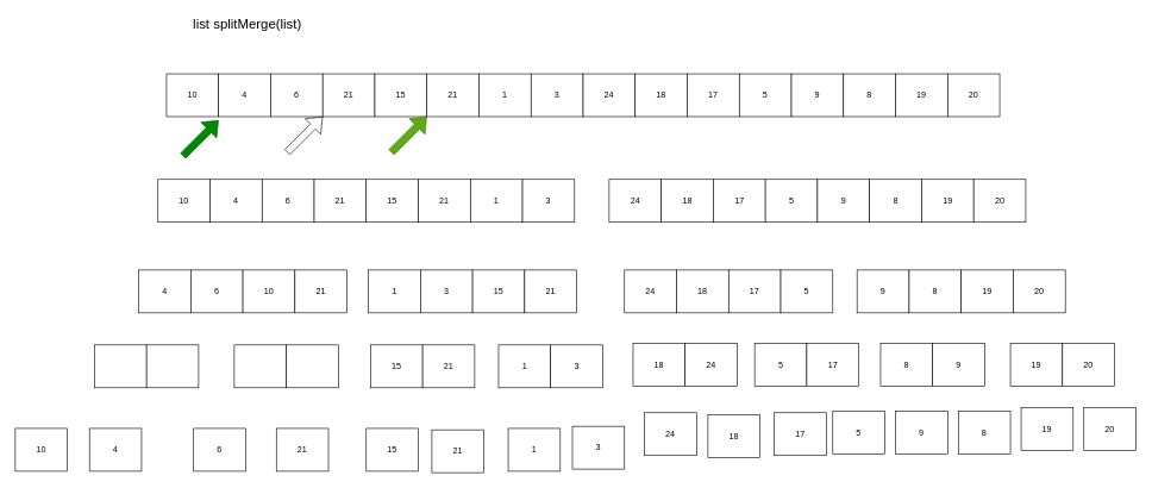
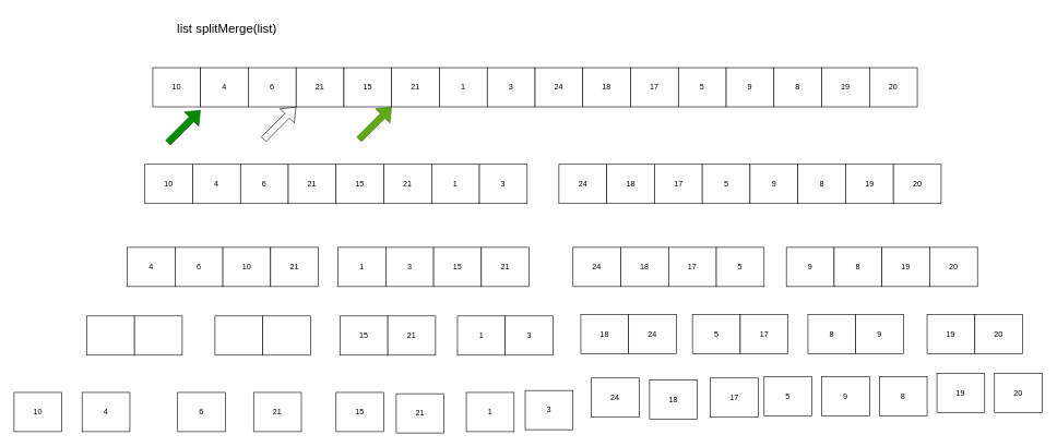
  <mxCell id="0" />
  <mxCell id="1" parent="0" />
  <mxCell id="2" value="10" style="rounded=0;whiteSpace=wrap;html=1;" vertex="1" parent="1"><mxGeometry x="232" y="103" width="73" height="60" as="geometry" /></mxCell>
  <mxCell id="3" value="4" style="rounded=0;whiteSpace=wrap;html=1;" vertex="1" parent="1"><mxGeometry x="305" y="103" width="73" height="60" as="geometry" /></mxCell>
  <mxCell id="4" value="6" style="rounded=0;whiteSpace=wrap;html=1;" vertex="1" parent="1"><mxGeometry x="378" y="103" width="73" height="60" as="geometry" /></mxCell>
  <mxCell id="5" value="21" style="rounded=0;whiteSpace=wrap;html=1;" vertex="1" parent="1"><mxGeometry x="451" y="103" width="73" height="60" as="geometry" /></mxCell>
  <mxCell id="6" value="15" style="rounded=0;whiteSpace=wrap;html=1;" vertex="1" parent="1"><mxGeometry x="524" y="103" width="73" height="60" as="geometry" /></mxCell>
  <mxCell id="7" value="21" style="rounded=0;whiteSpace=wrap;html=1;" vertex="1" parent="1"><mxGeometry x="597" y="103" width="73" height="60" as="geometry" /></mxCell>
  <mxCell id="8" value="1" style="rounded=0;whiteSpace=wrap;html=1;" vertex="1" parent="1"><mxGeometry x="670" y="103" width="73" height="60" as="geometry" /></mxCell>
  <mxCell id="9" value="3" style="rounded=0;whiteSpace=wrap;html=1;" vertex="1" parent="1"><mxGeometry x="743" y="103" width="73" height="60" as="geometry" /></mxCell>
  <mxCell id="10" value="24" style="rounded=0;whiteSpace=wrap;html=1;" vertex="1" parent="1"><mxGeometry x="816" y="103" width="73" height="60" as="geometry" /></mxCell>
  <mxCell id="11" value="18" style="rounded=0;whiteSpace=wrap;html=1;" vertex="1" parent="1"><mxGeometry x="889" y="103" width="73" height="60" as="geometry" /></mxCell>
  <mxCell id="12" value="17" style="rounded=0;whiteSpace=wrap;html=1;" vertex="1" parent="1"><mxGeometry x="962" y="103" width="73" height="60" as="geometry" /></mxCell>
  <mxCell id="13" value="5" style="rounded=0;whiteSpace=wrap;html=1;" vertex="1" parent="1"><mxGeometry x="1035" y="103" width="73" height="60" as="geometry" /></mxCell>
  <mxCell id="14" value="9" style="rounded=0;whiteSpace=wrap;html=1;" vertex="1" parent="1"><mxGeometry x="1108" y="103" width="73" height="60" as="geometry" /></mxCell>
  <mxCell id="15" value="8" style="rounded=0;whiteSpace=wrap;html=1;" vertex="1" parent="1"><mxGeometry x="1181" y="103" width="73" height="60" as="geometry" /></mxCell>
  <mxCell id="16" value="19" style="rounded=0;whiteSpace=wrap;html=1;" vertex="1" parent="1"><mxGeometry x="1254" y="103" width="73" height="60" as="geometry" /></mxCell>
  <mxCell id="17" value="20" style="rounded=0;whiteSpace=wrap;html=1;" vertex="1" parent="1"><mxGeometry x="1327" y="103" width="73" height="60" as="geometry" /></mxCell>
  <mxCell id="18" value="10" style="rounded=0;whiteSpace=wrap;html=1;" vertex="1" parent="1"><mxGeometry x="220" y="251" width="73" height="60" as="geometry" /></mxCell>
  <mxCell id="19" value="4" style="rounded=0;whiteSpace=wrap;html=1;" vertex="1" parent="1"><mxGeometry x="293" y="251" width="73" height="60" as="geometry" /></mxCell>
  <mxCell id="20" value="6" style="rounded=0;whiteSpace=wrap;html=1;" vertex="1" parent="1"><mxGeometry x="366" y="251" width="73" height="60" as="geometry" /></mxCell>
  <mxCell id="21" value="21" style="rounded=0;whiteSpace=wrap;html=1;" vertex="1" parent="1"><mxGeometry x="439" y="251" width="73" height="60" as="geometry" /></mxCell>
  <mxCell id="22" value="15" style="rounded=0;whiteSpace=wrap;html=1;" vertex="1" parent="1"><mxGeometry x="512" y="251" width="73" height="60" as="geometry" /></mxCell>
  <mxCell id="23" value="21" style="rounded=0;whiteSpace=wrap;html=1;" vertex="1" parent="1"><mxGeometry x="585" y="251" width="73" height="60" as="geometry" /></mxCell>
  <mxCell id="24" value="1" style="rounded=0;whiteSpace=wrap;html=1;" vertex="1" parent="1"><mxGeometry x="658" y="251" width="73" height="60" as="geometry" /></mxCell>
  <mxCell id="25" value="3" style="rounded=0;whiteSpace=wrap;html=1;" vertex="1" parent="1"><mxGeometry x="731" y="251" width="73" height="60" as="geometry" /></mxCell>
  <mxCell id="26" value="24" style="rounded=0;whiteSpace=wrap;html=1;" vertex="1" parent="1"><mxGeometry x="852.5" y="251" width="73" height="60" as="geometry" /></mxCell>
  <mxCell id="27" value="18" style="rounded=0;whiteSpace=wrap;html=1;" vertex="1" parent="1"><mxGeometry x="925.5" y="251" width="73" height="60" as="geometry" /></mxCell>
  <mxCell id="28" value="17" style="rounded=0;whiteSpace=wrap;html=1;" vertex="1" parent="1"><mxGeometry x="998.5" y="251" width="73" height="60" as="geometry" /></mxCell>
  <mxCell id="29" value="5" style="rounded=0;whiteSpace=wrap;html=1;" vertex="1" parent="1"><mxGeometry x="1071.5" y="251" width="73" height="60" as="geometry" /></mxCell>
  <mxCell id="30" value="9" style="rounded=0;whiteSpace=wrap;html=1;" vertex="1" parent="1"><mxGeometry x="1144.5" y="251" width="73" height="60" as="geometry" /></mxCell>
  <mxCell id="31" value="8" style="rounded=0;whiteSpace=wrap;html=1;" vertex="1" parent="1"><mxGeometry x="1217.5" y="251" width="73" height="60" as="geometry" /></mxCell>
  <mxCell id="32" value="19" style="rounded=0;whiteSpace=wrap;html=1;" vertex="1" parent="1"><mxGeometry x="1290.5" y="251" width="73" height="60" as="geometry" /></mxCell>
  <mxCell id="33" value="20" style="rounded=0;whiteSpace=wrap;html=1;" vertex="1" parent="1"><mxGeometry x="1363.5" y="251" width="73" height="60" as="geometry" /></mxCell>
  <mxCell id="34" value="4" style="rounded=0;whiteSpace=wrap;html=1;" vertex="1" parent="1"><mxGeometry x="193" y="378" width="73" height="60" as="geometry" /></mxCell>
  <mxCell id="35" value="6" style="rounded=0;whiteSpace=wrap;html=1;" vertex="1" parent="1"><mxGeometry x="266" y="378" width="73" height="60" as="geometry" /></mxCell>
  <mxCell id="36" value="10" style="rounded=0;whiteSpace=wrap;html=1;" vertex="1" parent="1"><mxGeometry x="339" y="378" width="73" height="60" as="geometry" /></mxCell>
  <mxCell id="37" value="21" style="rounded=0;whiteSpace=wrap;html=1;" vertex="1" parent="1"><mxGeometry x="412" y="378" width="73" height="60" as="geometry" /></mxCell>
  <mxCell id="38" value="1" style="rounded=0;whiteSpace=wrap;html=1;" vertex="1" parent="1"><mxGeometry x="515" y="378" width="73" height="60" as="geometry" /></mxCell>
  <mxCell id="39" value="3" style="rounded=0;whiteSpace=wrap;html=1;" vertex="1" parent="1"><mxGeometry x="588" y="378" width="73" height="60" as="geometry" /></mxCell>
  <mxCell id="40" value="15" style="rounded=0;whiteSpace=wrap;html=1;" vertex="1" parent="1"><mxGeometry x="661" y="378" width="73" height="60" as="geometry" /></mxCell>
  <mxCell id="41" value="21" style="rounded=0;whiteSpace=wrap;html=1;" vertex="1" parent="1"><mxGeometry x="734" y="378" width="73" height="60" as="geometry" /></mxCell>
  <mxCell id="42" value="24" style="rounded=0;whiteSpace=wrap;html=1;" vertex="1" parent="1"><mxGeometry x="874" y="378" width="73" height="60" as="geometry" /></mxCell>
  <mxCell id="43" value="18" style="rounded=0;whiteSpace=wrap;html=1;" vertex="1" parent="1"><mxGeometry x="947" y="378" width="73" height="60" as="geometry" /></mxCell>
  <mxCell id="44" value="17" style="rounded=0;whiteSpace=wrap;html=1;" vertex="1" parent="1"><mxGeometry x="1020" y="378" width="73" height="60" as="geometry" /></mxCell>
  <mxCell id="45" value="5" style="rounded=0;whiteSpace=wrap;html=1;" vertex="1" parent="1"><mxGeometry x="1093" y="378" width="73" height="60" as="geometry" /></mxCell>
  <mxCell id="46" value="9" style="rounded=0;whiteSpace=wrap;html=1;" vertex="1" parent="1"><mxGeometry x="1200" y="378" width="73" height="60" as="geometry" /></mxCell>
  <mxCell id="47" value="8" style="rounded=0;whiteSpace=wrap;html=1;" vertex="1" parent="1"><mxGeometry x="1273" y="378" width="73" height="60" as="geometry" /></mxCell>
  <mxCell id="48" value="19" style="rounded=0;whiteSpace=wrap;html=1;" vertex="1" parent="1"><mxGeometry x="1346" y="378" width="73" height="60" as="geometry" /></mxCell>
  <mxCell id="49" value="20" style="rounded=0;whiteSpace=wrap;html=1;" vertex="1" parent="1"><mxGeometry x="1419" y="378" width="73" height="60" as="geometry" /></mxCell>
  <mxCell id="50" value="" style="rounded=0;whiteSpace=wrap;html=1;" vertex="1" parent="1"><mxGeometry x="131" y="483" width="73" height="60" as="geometry" /></mxCell>
  <mxCell id="51" value="" style="rounded=0;whiteSpace=wrap;html=1;" vertex="1" parent="1"><mxGeometry x="204" y="483" width="73" height="60" as="geometry" /></mxCell>
  <mxCell id="52" value="" style="rounded=0;whiteSpace=wrap;html=1;" vertex="1" parent="1"><mxGeometry x="327" y="483" width="73" height="60" as="geometry" /></mxCell>
  <mxCell id="53" value="" style="rounded=0;whiteSpace=wrap;html=1;" vertex="1" parent="1"><mxGeometry x="400" y="483" width="73" height="60" as="geometry" /></mxCell>
  <mxCell id="54" value="15" style="rounded=0;whiteSpace=wrap;html=1;" vertex="1" parent="1"><mxGeometry x="518" y="483" width="73" height="60" as="geometry" /></mxCell>
  <mxCell id="55" value="21" style="rounded=0;whiteSpace=wrap;html=1;" vertex="1" parent="1"><mxGeometry x="591" y="483" width="73" height="60" as="geometry" /></mxCell>
  <mxCell id="56" value="1" style="rounded=0;whiteSpace=wrap;html=1;" vertex="1" parent="1"><mxGeometry x="697.5" y="483" width="73" height="60" as="geometry" /></mxCell>
  <mxCell id="57" value="3" style="rounded=0;whiteSpace=wrap;html=1;" vertex="1" parent="1"><mxGeometry x="770.5" y="483" width="73" height="60" as="geometry" /></mxCell>
  <mxCell id="58" value="18" style="rounded=0;whiteSpace=wrap;html=1;" vertex="1" parent="1"><mxGeometry x="886" y="481" width="73" height="60" as="geometry" /></mxCell>
  <mxCell id="59" value="24" style="rounded=0;whiteSpace=wrap;html=1;" vertex="1" parent="1"><mxGeometry x="959" y="481" width="73" height="60" as="geometry" /></mxCell>
  <mxCell id="60" value="5" style="rounded=0;whiteSpace=wrap;html=1;" vertex="1" parent="1"><mxGeometry x="1056.5" y="481" width="73" height="60" as="geometry" /></mxCell>
  <mxCell id="61" value="17" style="rounded=0;whiteSpace=wrap;html=1;" vertex="1" parent="1"><mxGeometry x="1129.5" y="481" width="73" height="60" as="geometry" /></mxCell>
  <mxCell id="62" value="8" style="rounded=0;whiteSpace=wrap;html=1;" vertex="1" parent="1"><mxGeometry x="1233" y="481" width="73" height="60" as="geometry" /></mxCell>
  <mxCell id="63" value="9" style="rounded=0;whiteSpace=wrap;html=1;" vertex="1" parent="1"><mxGeometry x="1306" y="481" width="73" height="60" as="geometry" /></mxCell>
  <mxCell id="64" value="19" style="rounded=0;whiteSpace=wrap;html=1;" vertex="1" parent="1"><mxGeometry x="1415" y="481" width="73" height="60" as="geometry" /></mxCell>
  <mxCell id="65" value="20" style="rounded=0;whiteSpace=wrap;html=1;" vertex="1" parent="1"><mxGeometry x="1488" y="481" width="73" height="60" as="geometry" /></mxCell>
  <mxCell id="66" value="10" style="rounded=0;whiteSpace=wrap;html=1;" vertex="1" parent="1"><mxGeometry x="20" y="600" width="73" height="60" as="geometry" /></mxCell>
  <mxCell id="67" value="4" style="rounded=0;whiteSpace=wrap;html=1;" vertex="1" parent="1"><mxGeometry x="124" y="600" width="73" height="60" as="geometry" /></mxCell>
  <mxCell id="68" value="6" style="rounded=0;whiteSpace=wrap;html=1;" vertex="1" parent="1"><mxGeometry x="270" y="600" width="73" height="60" as="geometry" /></mxCell>
  <mxCell id="69" value="21" style="rounded=0;whiteSpace=wrap;html=1;" vertex="1" parent="1"><mxGeometry x="386" y="600" width="73" height="60" as="geometry" /></mxCell>
  <mxCell id="70" value="15" style="rounded=0;whiteSpace=wrap;html=1;" vertex="1" parent="1"><mxGeometry x="512" y="600" width="73" height="60" as="geometry" /></mxCell>
  <mxCell id="71" value="21" style="rounded=0;whiteSpace=wrap;html=1;" vertex="1" parent="1"><mxGeometry x="604" y="602" width="73" height="60" as="geometry" /></mxCell>
  <mxCell id="72" value="1" style="rounded=0;whiteSpace=wrap;html=1;" vertex="1" parent="1"><mxGeometry x="711" y="600" width="73" height="60" as="geometry" /></mxCell>
  <mxCell id="73" value="3" style="rounded=0;whiteSpace=wrap;html=1;" vertex="1" parent="1"><mxGeometry x="801" y="597" width="73" height="60" as="geometry" /></mxCell>
  <mxCell id="74" value="24" style="rounded=0;whiteSpace=wrap;html=1;" vertex="1" parent="1"><mxGeometry x="902" y="578" width="73" height="60" as="geometry" /></mxCell>
  <mxCell id="75" value="18" style="rounded=0;whiteSpace=wrap;html=1;" vertex="1" parent="1"><mxGeometry x="991" y="581" width="73" height="60" as="geometry" /></mxCell>
  <mxCell id="76" value="17" style="rounded=0;whiteSpace=wrap;html=1;" vertex="1" parent="1"><mxGeometry x="1084" y="578" width="73" height="60" as="geometry" /></mxCell>
  <mxCell id="77" value="5" style="rounded=0;whiteSpace=wrap;html=1;" vertex="1" parent="1"><mxGeometry x="1166" y="576" width="73" height="60" as="geometry" /></mxCell>
  <mxCell id="78" value="9" style="rounded=0;whiteSpace=wrap;html=1;" vertex="1" parent="1"><mxGeometry x="1254" y="576" width="73" height="60" as="geometry" /></mxCell>
  <mxCell id="79" value="8" style="rounded=0;whiteSpace=wrap;html=1;" vertex="1" parent="1"><mxGeometry x="1342" y="576" width="73" height="60" as="geometry" /></mxCell>
  <mxCell id="80" value="19" style="rounded=0;whiteSpace=wrap;html=1;" vertex="1" parent="1"><mxGeometry x="1430" y="571" width="73" height="60" as="geometry" /></mxCell>
  <mxCell id="81" value="20" style="rounded=0;whiteSpace=wrap;html=1;" vertex="1" parent="1"><mxGeometry x="1518" y="571" width="73" height="60" as="geometry" /></mxCell>
- <mxCell id="82" value="list splitMerge(list)" style="text;html=1;align=center;verticalAlign=middle;resizable=0;points=[];autosize=1;fontSize=19;" vertex="1" parent="1"><mxGeometry x="264" y="20" width="162" height="27" as="geometry" /></mxCell>
+ <mxCell id="82" value="list splitMerge(list)" style="text;html=1;align=center;verticalAlign=middle;resizable=0;points=[];autosize=1;fontSize=19;" vertex="1" parent="1"><mxGeometry x="264" y="30" width="162" height="27" as="geometry" /></mxCell>
  <mxCell id="83" value="" style="shape=flexArrow;endArrow=classic;html=1;fontSize=19;" edge="1" parent="1"><mxGeometry width="50" height="50" relative="1" as="geometry"><mxPoint x="401" y="213" as="sourcePoint" /><mxPoint x="451" y="163" as="targetPoint" /></mxGeometry></mxCell>
  <mxCell id="84" value="" style="shape=flexArrow;endArrow=classic;html=1;fontSize=19;fillColor=#008a00;strokeColor=#005700;" edge="1" parent="1"><mxGeometry width="50" height="50" relative="1" as="geometry"><mxPoint x="255" y="218" as="sourcePoint" /><mxPoint x="305" y="168" as="targetPoint" /></mxGeometry></mxCell>
  <mxCell id="85" value="" style="shape=flexArrow;endArrow=classic;html=1;fontSize=19;fillColor=#60a917;strokeColor=#2D7600;" edge="1" parent="1"><mxGeometry width="50" height="50" relative="1" as="geometry"><mxPoint x="547" y="213" as="sourcePoint" /><mxPoint x="597" y="163" as="targetPoint" /></mxGeometry></mxCell>
